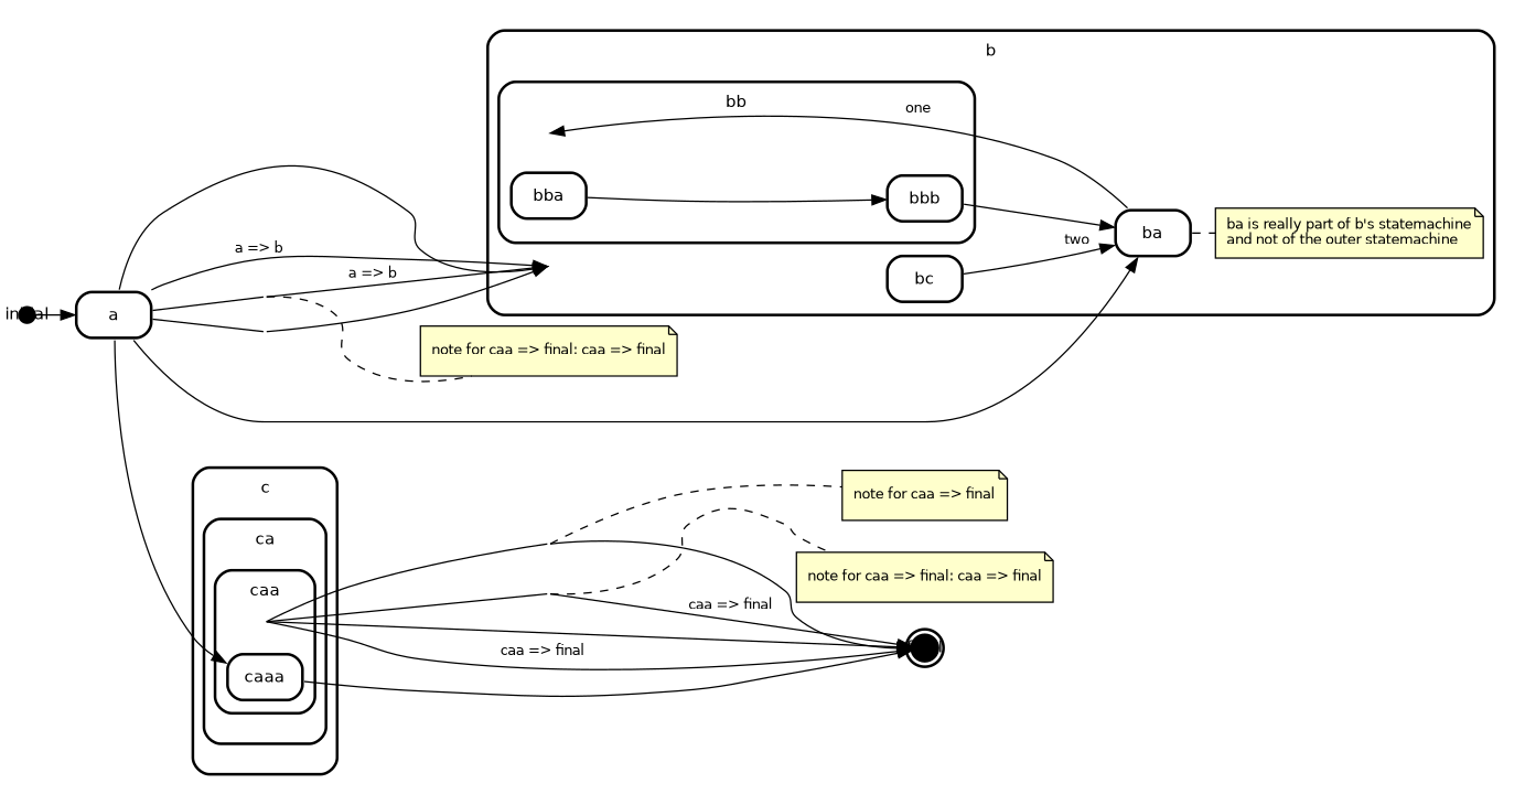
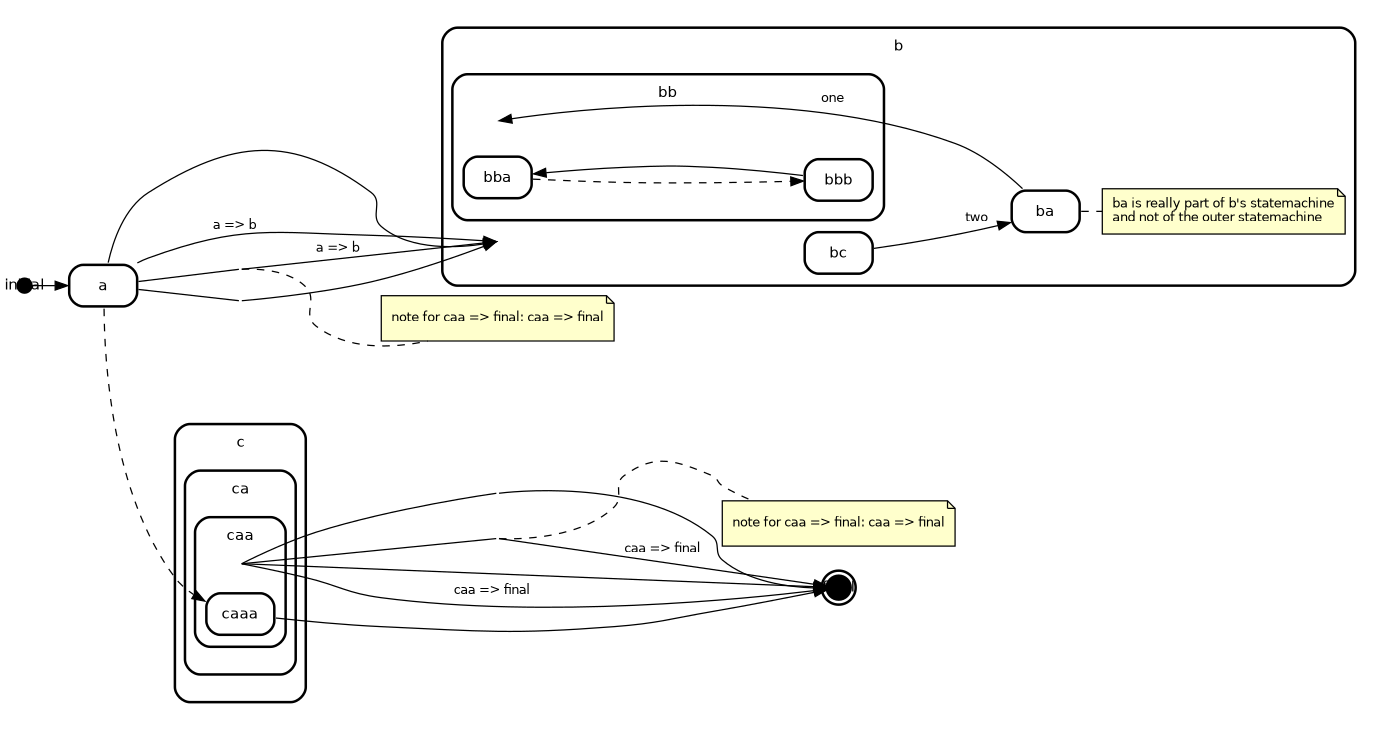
  digraph {
    compound=true
    fontname=Helvetica
    fontsize=12
    nodesep=0.3
    ordering=out
    penwidth=2.0
    rankdir=LR
    ranksep=0.1
    splines=true
    node [fillcolor="#FFFFFF01" fixedsize=true fontname=Helvetica fontsize=12 margin=0 penwidth=2.0 shape=point style=filled color=black]
    edge [color=black fontcolor=black fontname=Helvetica fontsize=10]
    bb [height=0 style=invis width=0 color=""]
    n2 [label=<             <table align="center" cellborder="0" border="2" style="rounded" width="48">               <tr><td width="48" cellpadding="7">bba</td></tr>             </table>           > shape=plaintext fixedsize=""]
    n3 [label=<             <table align="center" cellborder="0" border="2" style="rounded" width="48">               <tr><td width="48" cellpadding="7">bbb</td></tr>             </table>           > shape=plaintext fixedsize=""]
    b [height=0 style=invis width=0 color=""]
    n5 [label=<         <table align="center" cellborder="0" border="2" style="rounded" width="48">           <tr><td width="48" cellpadding="7">ba</td></tr>         </table>       > shape=plaintext fixedsize=""]
    n6 [fillcolor="#ffffcc" fontcolor=black fontsize=10 label="ba is really part of b's statemachine\land not of the outer statemachine\l" penwidth=1.0 shape=note fixedsize="" margin=""]
    n7 [label=<         <table align="center" cellborder="0" border="2" style="rounded" width="48">           <tr><td width="48" cellpadding="7">bc</td></tr>         </table>       > shape=plaintext fixedsize=""]
    caa [height=0 style=invis width=0 color=""]
    n9 [label=<                 <table align="center" cellborder="0" border="2" style="rounded" width="48">                   <tr><td width="48" cellpadding="7">caaa</td></tr>                 </table>               > shape=plaintext fixedsize=""]
    ca [height=0 style=invis width=0 color=""]
    c [height=0 style=invis width=0 color=""]
    final [fillcolor=black height=0.15 peripheries=2 shape=circle margin=""]
    i_note_tr_caa_final_19 [height=0 style=invis width=0 color=""]
    i_note_tr_caa_final_21 [height=0 style=invis width=0 color=""]
    n15 [label=<     <table align="center" cellborder="0" border="2" style="rounded" width="48">       <tr><td width="48" cellpadding="7">a</td></tr>     </table>   > shape=plaintext fixedsize=""]
    i_note_tr_a_b_15 [height=0 style=invis width=0 color=""]
    i_note_tr_a_b_17 [height=0 style=invis width=0 color=""]
    n18 [fillcolor="#ffffcc" fontcolor=black fontsize=10 label="note for caa => final: caa => final\l" penwidth=1.0 shape=note fixedsize="" margin=""]
-   n19 [fillcolor="#ffffcc" fontcolor=black fontsize=10 label="note for caa => final\l" penwidth=1.0 shape=note fixedsize="" margin=""]
    n20 [fillcolor="#ffffcc" fontcolor=black fontsize=10 label="note for caa => final: caa => final\l" penwidth=1.0 shape=note fixedsize="" margin=""]
    initial [fillcolor=black height=0.15 shape=circle margin=""]
    subgraph cluster_1 {
      color=black
      label=<     <table cellborder="0" border="0">       <tr><td>b</td></tr>     </table>     >
      style=rounded
      b
      n5
      n6
      n7
      subgraph cluster_2 {
        color=black
        label=<         <table cellborder="0" border="0">           <tr><td>bb</td></tr>         </table>         >
        style=rounded
        bb
        n2
        n3
      }
    }
    subgraph cluster_3 {
      color=black
      label=<     <table cellborder="0" border="0">       <tr><td>c</td></tr>     </table>     >
      style=rounded
      c
      subgraph cluster_4 {
        color=black
        label=<         <table cellborder="0" border="0">           <tr><td>ca</td></tr>         </table>         >
        style=rounded
        ca
        subgraph cluster_5 {
          color=black
          label=<             <table cellborder="0" border="0">               <tr><td>caa</td></tr>             </table>             >
          style=rounded
          caa
          n9
        }
      }
    }
-   n2 -> n3 [label="    \l"]
-   n3 -> n5 [label="    \l"]
+   n2 -> n3 [label="    \l" style=dashed]
+   n3 -> n2 [label="    \l"]
    n5 -> bb [label="one   \l"]
    n5 -> n6 [arrowhead=none arrowtail=none style=dashed color="" fontcolor=""]
    n7 -> n5 [label="two   \l"]
    caa -> final [label="    \l"]
    caa -> final [label="caa => final   \l"]
    caa -> i_note_tr_caa_final_19 [arrowhead=none fontcolor=""]
    caa -> i_note_tr_caa_final_21 [arrowhead=none fontcolor=""]
    n9 -> final [label="    \l"]
    i_note_tr_caa_final_19 -> final [label="    \l"]
-   i_note_tr_caa_final_19 -> n19 [arrowhead=none arrowtail=none style=dashed weight=0 color="" fontcolor=""]
    i_note_tr_caa_final_21 -> final [label="caa => final   \l"]
    i_note_tr_caa_final_21 -> n20 [arrowhead=none arrowtail=none style=dashed weight=0 color="" fontcolor=""]
    n15 -> b [label="    \l"]
    n15 -> b [label="a => b   \l"]
-   n15 -> n5 [label="    \l"]
-   n15 -> n9 [label="    \l"]
+   n15 -> n9 [label="    \l" style=dashed]
    n15 -> i_note_tr_a_b_15 [arrowhead=none fontcolor=""]
    n15 -> i_note_tr_a_b_17 [arrowhead=none fontcolor=""]
    i_note_tr_a_b_15 -> b [label="    \l"]
    i_note_tr_a_b_17 -> b [label="a => b   \l"]
    i_note_tr_a_b_17 -> n18 [arrowhead=none arrowtail=none style=dashed weight=0 color="" fontcolor=""]
    initial -> n15 [label="    \l"]
  }
